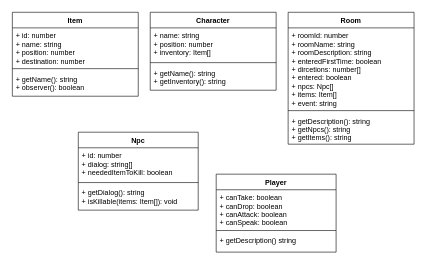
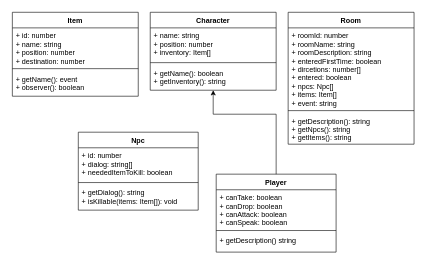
  <mxCell id="0" />
  <mxCell id="1" parent="0" />
  <mxCell id="2" value="" style="group" vertex="1" connectable="0" parent="1"><mxGeometry x="20" y="20" width="670" height="400" as="geometry" /></mxCell>
  <mxCell id="3" value="Character" style="swimlane;fontStyle=1;align=center;verticalAlign=top;childLayout=stackLayout;horizontal=1;startSize=26;horizontalStack=0;resizeParent=1;resizeParentMax=0;resizeLast=0;collapsible=1;marginBottom=0;comic=0;jiggle=1;" vertex="1" parent="2"><mxGeometry x="230" width="210" height="130" as="geometry" /></mxCell>
  <mxCell id="4" value="+ name: string&#10;+ position: number&#10;+ inventory: Item[]" style="text;strokeColor=none;fillColor=none;align=left;verticalAlign=top;spacingLeft=4;spacingRight=4;overflow=hidden;rotatable=0;points=[[0,0.5],[1,0.5]];portConstraint=eastwest;comic=0;jiggle=1;" vertex="1" parent="3"><mxGeometry y="26" width="210" height="54" as="geometry" /></mxCell>
  <mxCell id="5" value="" style="line;strokeWidth=1;fillColor=none;align=left;verticalAlign=middle;spacingTop=-1;spacingLeft=3;spacingRight=3;rotatable=0;labelPosition=right;points=[];portConstraint=eastwest;comic=0;jiggle=1;" vertex="1" parent="3"><mxGeometry y="80" width="210" height="8" as="geometry" /></mxCell>
- <mxCell id="6" value="+ getName(): string&#10;+ getInventory(): string" style="text;strokeColor=none;fillColor=none;align=left;verticalAlign=top;spacingLeft=4;spacingRight=4;overflow=hidden;rotatable=0;points=[[0,0.5],[1,0.5]];portConstraint=eastwest;comic=0;jiggle=1;" vertex="1" parent="3"><mxGeometry y="88" width="210" height="42" as="geometry" /></mxCell>
+ <mxCell id="6" value="+ getName(): boolean&#10;+ getInventory(): string" style="text;strokeColor=none;fillColor=none;align=left;verticalAlign=top;spacingLeft=4;spacingRight=4;overflow=hidden;rotatable=0;points=[[0,0.5],[1,0.5]];portConstraint=eastwest;comic=0;jiggle=1;" vertex="1" parent="3"><mxGeometry y="88" width="210" height="42" as="geometry" /></mxCell>
  <mxCell id="7" value="Room" style="swimlane;fontStyle=1;align=center;verticalAlign=top;childLayout=stackLayout;horizontal=1;startSize=26;horizontalStack=0;resizeParent=1;resizeParentMax=0;resizeLast=0;collapsible=1;marginBottom=0;comic=0;jiggle=1;" vertex="1" parent="2"><mxGeometry x="460" width="210" height="220" as="geometry" /></mxCell>
  <mxCell id="8" value="+ roomId: number&#10;+ roomName: string&#10;+ roomDescription: string&#10;+ enteredFirstTime: boolean&#10;+ dircetions: number[] &#10;+ entered: boolean&#10;+ npcs: Npc[]&#10;+ items: Item[]&#10;+ event: string" style="text;strokeColor=none;fillColor=none;align=left;verticalAlign=top;spacingLeft=4;spacingRight=4;overflow=hidden;rotatable=0;points=[[0,0.5],[1,0.5]];portConstraint=eastwest;comic=0;jiggle=1;" vertex="1" parent="7"><mxGeometry y="26" width="210" height="134" as="geometry" /></mxCell>
  <mxCell id="9" value="" style="line;strokeWidth=1;fillColor=none;align=left;verticalAlign=middle;spacingTop=-1;spacingLeft=3;spacingRight=3;rotatable=0;labelPosition=right;points=[];portConstraint=eastwest;comic=0;jiggle=1;" vertex="1" parent="7"><mxGeometry y="160" width="210" height="8" as="geometry" /></mxCell>
  <mxCell id="10" value="+ getDescription(): string&#10;+ getNpcs(): string&#10;+ getItems(): string" style="text;strokeColor=none;fillColor=none;align=left;verticalAlign=top;spacingLeft=4;spacingRight=4;overflow=hidden;rotatable=0;points=[[0,0.5],[1,0.5]];portConstraint=eastwest;comic=0;jiggle=1;" vertex="1" parent="7"><mxGeometry y="168" width="210" height="52" as="geometry" /></mxCell>
  <mxCell id="11" value="Player" style="swimlane;fontStyle=1;align=center;verticalAlign=top;childLayout=stackLayout;horizontal=1;startSize=26;horizontalStack=0;resizeParent=1;resizeParentMax=0;resizeLast=0;collapsible=1;marginBottom=0;comic=0;jiggle=1;" vertex="1" parent="2"><mxGeometry x="340.0" y="270" width="200" height="130" as="geometry" /></mxCell>
  <mxCell id="12" value="+ canTake: boolean&#10;+ canDrop: boolean&#10;+ canAttack: boolean&#10;+ canSpeak: boolean" style="text;strokeColor=none;fillColor=none;align=left;verticalAlign=top;spacingLeft=4;spacingRight=4;overflow=hidden;rotatable=0;points=[[0,0.5],[1,0.5]];portConstraint=eastwest;comic=0;jiggle=1;" vertex="1" parent="11"><mxGeometry y="26" width="200" height="64" as="geometry" /></mxCell>
  <mxCell id="13" value="" style="line;strokeWidth=1;fillColor=none;align=left;verticalAlign=middle;spacingTop=-1;spacingLeft=3;spacingRight=3;rotatable=0;labelPosition=right;points=[];portConstraint=eastwest;comic=0;jiggle=1;" vertex="1" parent="11"><mxGeometry y="90" width="200" height="8" as="geometry" /></mxCell>
  <mxCell id="14" value="+ getDescription() string" style="text;strokeColor=none;fillColor=none;align=left;verticalAlign=top;spacingLeft=4;spacingRight=4;overflow=hidden;rotatable=0;points=[[0,0.5],[1,0.5]];portConstraint=eastwest;comic=0;jiggle=1;" vertex="1" parent="11"><mxGeometry y="98" width="200" height="32" as="geometry" /></mxCell>
+ <mxCell id="15" value="" style="edgeStyle=orthogonalEdgeStyle;rounded=0;orthogonalLoop=1;jettySize=auto;html=1;entryX=0.5;entryY=1;entryDx=0;entryDy=0;comic=0;jiggle=1;" edge="1" parent="2" source="11" target="3"><mxGeometry relative="1" as="geometry"><mxPoint x="445" y="190" as="targetPoint" /><Array as="points"><mxPoint x="440.0" y="170" /><mxPoint x="335.0" y="170" /></Array></mxGeometry></mxCell>
  <mxCell id="16" value="Npc" style="swimlane;fontStyle=1;align=center;verticalAlign=top;childLayout=stackLayout;horizontal=1;startSize=26;horizontalStack=0;resizeParent=1;resizeParentMax=0;resizeLast=0;collapsible=1;marginBottom=0;comic=0;jiggle=1;" vertex="1" parent="2"><mxGeometry x="110" y="200" width="200" height="130" as="geometry" /></mxCell>
  <mxCell id="17" value="+ id: number&#10;+ dialog: string[]&#10;+ neededItemToKill: boolean" style="text;strokeColor=none;fillColor=none;align=left;verticalAlign=top;spacingLeft=4;spacingRight=4;overflow=hidden;rotatable=0;points=[[0,0.5],[1,0.5]];portConstraint=eastwest;comic=0;jiggle=1;" vertex="1" parent="16"><mxGeometry y="26" width="200" height="54" as="geometry" /></mxCell>
  <mxCell id="18" value="" style="line;strokeWidth=1;fillColor=none;align=left;verticalAlign=middle;spacingTop=-1;spacingLeft=3;spacingRight=3;rotatable=0;labelPosition=right;points=[];portConstraint=eastwest;comic=0;jiggle=1;" vertex="1" parent="16"><mxGeometry y="80" width="200" height="8" as="geometry" /></mxCell>
  <mxCell id="19" value="+ getDialog(): string&#10;+ isKillable(items: Item[]): void" style="text;strokeColor=none;fillColor=none;align=left;verticalAlign=top;spacingLeft=4;spacingRight=4;overflow=hidden;rotatable=0;points=[[0,0.5],[1,0.5]];portConstraint=eastwest;comic=0;jiggle=1;" vertex="1" parent="16"><mxGeometry y="88" width="200" height="42" as="geometry" /></mxCell>
  <mxCell id="20" value="Item" style="swimlane;fontStyle=1;align=center;verticalAlign=top;childLayout=stackLayout;horizontal=1;startSize=26;horizontalStack=0;resizeParent=1;resizeParentMax=0;resizeLast=0;collapsible=1;marginBottom=0;comic=0;jiggle=1;" vertex="1" parent="2"><mxGeometry width="210" height="140" as="geometry" /></mxCell>
  <mxCell id="21" value="+ id: number&#10;+ name: string&#10;+ position: number&#10;+ destination: number" style="text;strokeColor=none;fillColor=none;align=left;verticalAlign=top;spacingLeft=4;spacingRight=4;overflow=hidden;rotatable=0;points=[[0,0.5],[1,0.5]];portConstraint=eastwest;comic=0;jiggle=1;" vertex="1" parent="20"><mxGeometry y="26" width="210" height="64" as="geometry" /></mxCell>
  <mxCell id="22" value="" style="line;strokeWidth=1;fillColor=none;align=left;verticalAlign=middle;spacingTop=-1;spacingLeft=3;spacingRight=3;rotatable=0;labelPosition=right;points=[];portConstraint=eastwest;comic=0;jiggle=1;" vertex="1" parent="20"><mxGeometry y="90" width="210" height="8" as="geometry" /></mxCell>
- <mxCell id="23" value="+ getName(): string&#10;+ observer(): boolean" style="text;strokeColor=none;fillColor=none;align=left;verticalAlign=top;spacingLeft=4;spacingRight=4;overflow=hidden;rotatable=0;points=[[0,0.5],[1,0.5]];portConstraint=eastwest;comic=0;jiggle=1;" vertex="1" parent="20"><mxGeometry y="98" width="210" height="42" as="geometry" /></mxCell>
+ <mxCell id="23" value="+ getName(): event&#10;+ observer(): boolean" style="text;strokeColor=none;fillColor=none;align=left;verticalAlign=top;spacingLeft=4;spacingRight=4;overflow=hidden;rotatable=0;points=[[0,0.5],[1,0.5]];portConstraint=eastwest;comic=0;jiggle=1;" vertex="1" parent="20"><mxGeometry y="98" width="210" height="42" as="geometry" /></mxCell>
